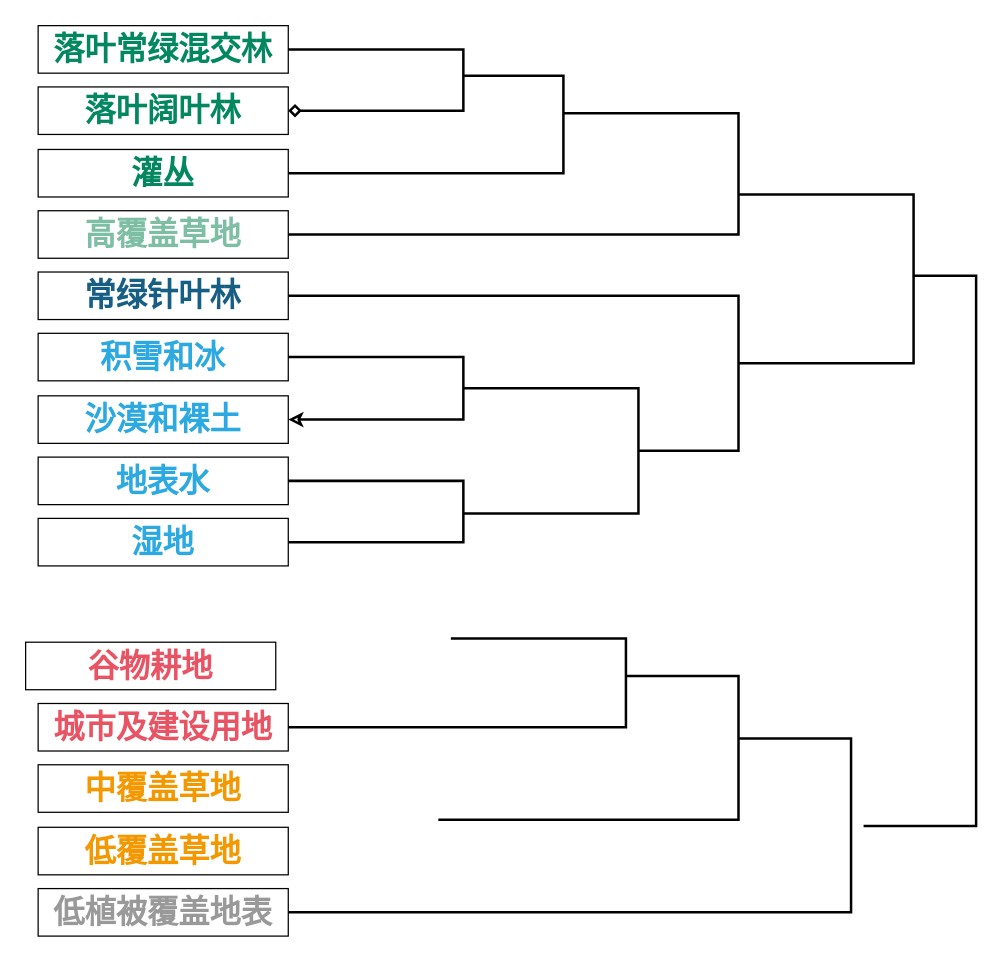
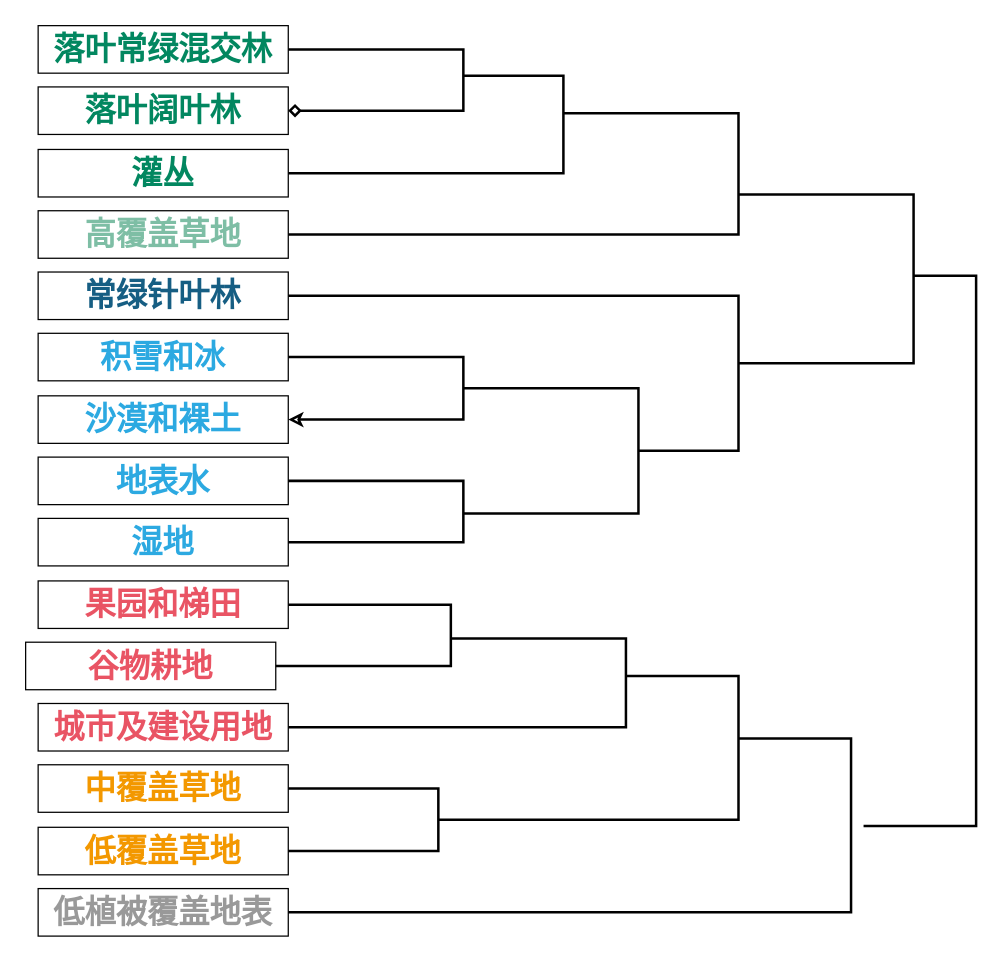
  <mxCell id="0" />
  <mxCell id="1" parent="0" />
  <mxCell id="2" style="edgeStyle=orthogonalEdgeStyle;rounded=0;orthogonalLoop=1;jettySize=auto;html=1;exitX=1;exitY=0.5;exitDx=0;exitDy=0;entryX=1;entryY=0.5;entryDx=0;entryDy=0;fontFamily=仿宋;fontSource=https%3A%2F%2Ffonts.googleapis.com%2Fcss%3Ffamily%3D%25E4%25BB%25BF%25E5%25AE%258B;fontSize=25;fontColor=#028760;strokeWidth=2;startArrow=none;startFill=0;endArrow=diamond;endFill=0;" edge="1" parent="1" source="3" target="4"><mxGeometry relative="1" as="geometry"><Array as="points"><mxPoint x="370" y="39" /><mxPoint x="370" y="88" /></Array></mxGeometry></mxCell>
  <mxCell id="3" value="&lt;div style=&quot;background-color: rgb(255, 255, 255); font-size: 25px; line-height: 20px;&quot;&gt;&lt;span style=&quot;font-size: 25px;&quot;&gt;落叶常绿混交林&lt;/span&gt;&lt;/div&gt;" style="rounded=0;whiteSpace=wrap;html=1;fillColor=none;fontFamily=仿宋;fontSource=https%3A%2F%2Ffonts.googleapis.com%2Fcss%3Ffamily%3D%25E4%25BB%25BF%25E5%25AE%258B;fontStyle=1;fontSize=25;fontColor=#028760;spacing=2;" vertex="1" parent="1"><mxGeometry x="30" y="20" width="200" height="38" as="geometry" /></mxCell>
  <mxCell id="4" value="&lt;div style=&quot;background-color: rgb(255 , 255 , 255) ; line-height: 20px&quot;&gt;落叶阔叶林&lt;br&gt;&lt;/div&gt;" style="rounded=0;whiteSpace=wrap;html=1;fillColor=none;fontFamily=仿宋;fontSource=https%3A%2F%2Ffonts.googleapis.com%2Fcss%3Ffamily%3D%25E4%25BB%25BF%25E5%25AE%258B;fontStyle=1;fontSize=25;fontColor=#028760;spacing=2;" vertex="1" parent="1"><mxGeometry x="30" y="69" width="200" height="38" as="geometry" /></mxCell>
  <mxCell id="5" style="edgeStyle=orthogonalEdgeStyle;rounded=0;orthogonalLoop=1;jettySize=auto;html=1;exitX=1;exitY=0.5;exitDx=0;exitDy=0;startArrow=none;startFill=0;endArrow=none;endFill=0;strokeWidth=2;fontFamily=仿宋;fontSource=https%3A%2F%2Ffonts.googleapis.com%2Fcss%3Ffamily%3D%25E4%25BB%25BF%25E5%25AE%258B;fontSize=25;fontColor=#028760;" edge="1" parent="1" source="6"><mxGeometry relative="1" as="geometry"><mxPoint x="370" y="60" as="targetPoint" /><Array as="points"><mxPoint x="450" y="138" /><mxPoint x="450" y="60" /></Array></mxGeometry></mxCell>
  <mxCell id="6" value="&lt;div style=&quot;background-color: rgb(255 , 255 , 255) ; line-height: 20px&quot;&gt;灌丛&lt;br&gt;&lt;/div&gt;" style="rounded=0;whiteSpace=wrap;html=1;fillColor=none;fontFamily=仿宋;fontSource=https%3A%2F%2Ffonts.googleapis.com%2Fcss%3Ffamily%3D%25E4%25BB%25BF%25E5%25AE%258B;fontStyle=1;fontSize=25;fontColor=#028760;spacing=2;" vertex="1" parent="1"><mxGeometry x="30" y="119" width="200" height="38" as="geometry" /></mxCell>
  <mxCell id="7" style="edgeStyle=orthogonalEdgeStyle;rounded=0;orthogonalLoop=1;jettySize=auto;html=1;exitX=1;exitY=0.5;exitDx=0;exitDy=0;startArrow=none;startFill=0;endArrow=none;endFill=0;strokeWidth=2;fontFamily=仿宋;fontSource=https%3A%2F%2Ffonts.googleapis.com%2Fcss%3Ffamily%3D%25E4%25BB%25BF%25E5%25AE%258B;fontSize=25;fontColor=#028760;" edge="1" parent="1" source="8"><mxGeometry relative="1" as="geometry"><mxPoint x="450" y="90" as="targetPoint" /><Array as="points"><mxPoint x="590" y="187" /><mxPoint x="590" y="90" /></Array></mxGeometry></mxCell>
  <mxCell id="8" value="&lt;div style=&quot;background-color: rgb(255 , 255 , 255) ; line-height: 20px&quot;&gt;&lt;font color=&quot;#7ebea5&quot;&gt;高覆盖草地&lt;/font&gt;&lt;br&gt;&lt;/div&gt;" style="rounded=0;whiteSpace=wrap;html=1;fillColor=none;fontFamily=仿宋;fontSource=https%3A%2F%2Ffonts.googleapis.com%2Fcss%3Ffamily%3D%25E4%25BB%25BF%25E5%25AE%258B;fontStyle=1;fontSize=25;fontColor=#028760;spacing=2;" vertex="1" parent="1"><mxGeometry x="30" y="168" width="200" height="38" as="geometry" /></mxCell>
  <mxCell id="9" style="edgeStyle=orthogonalEdgeStyle;rounded=0;orthogonalLoop=1;jettySize=auto;html=1;exitX=1;exitY=0.5;exitDx=0;exitDy=0;startArrow=none;startFill=0;endArrow=none;endFill=0;strokeWidth=2;fontFamily=仿宋;fontSource=https%3A%2F%2Ffonts.googleapis.com%2Fcss%3Ffamily%3D%25E4%25BB%25BF%25E5%25AE%258B;fontSize=25;fontColor=#028760;" edge="1" parent="1" source="10"><mxGeometry relative="1" as="geometry"><mxPoint x="510" y="360" as="targetPoint" /><Array as="points"><mxPoint x="590" y="236" /><mxPoint x="590" y="360" /></Array></mxGeometry></mxCell>
  <mxCell id="10" value="&lt;div style=&quot;background-color: rgb(255 , 255 , 255) ; line-height: 20px&quot;&gt;&lt;font color=&quot;#165e83&quot;&gt;常绿针叶林&lt;/font&gt;&lt;br&gt;&lt;/div&gt;" style="rounded=0;whiteSpace=wrap;html=1;fillColor=none;fontFamily=仿宋;fontSource=https%3A%2F%2Ffonts.googleapis.com%2Fcss%3Ffamily%3D%25E4%25BB%25BF%25E5%25AE%258B;fontStyle=1;fontSize=25;fontColor=#028760;spacing=2;" vertex="1" parent="1"><mxGeometry x="30" y="217" width="200" height="38" as="geometry" /></mxCell>
  <mxCell id="11" value="&lt;div style=&quot;background-color: rgb(255 , 255 , 255) ; line-height: 20px&quot;&gt;&lt;font color=&quot;#2ca9e1&quot;&gt;湿地&lt;/font&gt;&lt;br&gt;&lt;/div&gt;" style="rounded=0;whiteSpace=wrap;html=1;fillColor=none;fontFamily=仿宋;fontSource=https%3A%2F%2Ffonts.googleapis.com%2Fcss%3Ffamily%3D%25E4%25BB%25BF%25E5%25AE%258B;fontStyle=1;fontSize=25;fontColor=#028760;spacing=2;" vertex="1" parent="1"><mxGeometry x="30" y="414" width="200" height="38" as="geometry" /></mxCell>
  <mxCell id="12" style="edgeStyle=orthogonalEdgeStyle;rounded=0;orthogonalLoop=1;jettySize=auto;html=1;exitX=1;exitY=0.5;exitDx=0;exitDy=0;entryX=1;entryY=0.5;entryDx=0;entryDy=0;startArrow=none;startFill=0;endArrow=classic;endFill=0;strokeWidth=2;fontFamily=仿宋;fontSource=https%3A%2F%2Ffonts.googleapis.com%2Fcss%3Ffamily%3D%25E4%25BB%25BF%25E5%25AE%258B;fontSize=25;fontColor=#028760;" edge="1" parent="1" source="13" target="14"><mxGeometry relative="1" as="geometry"><Array as="points"><mxPoint x="370" y="285" /><mxPoint x="370" y="335" /></Array></mxGeometry></mxCell>
  <mxCell id="13" value="&lt;div style=&quot;background-color: rgb(255 , 255 , 255) ; line-height: 20px&quot;&gt;&lt;font color=&quot;#2ca9e1&quot;&gt;积雪和冰&lt;/font&gt;&lt;br&gt;&lt;/div&gt;" style="rounded=0;whiteSpace=wrap;html=1;fillColor=none;fontFamily=仿宋;fontSource=https%3A%2F%2Ffonts.googleapis.com%2Fcss%3Ffamily%3D%25E4%25BB%25BF%25E5%25AE%258B;fontStyle=1;fontSize=25;fontColor=#028760;spacing=2;" vertex="1" parent="1"><mxGeometry x="30" y="266" width="200" height="38" as="geometry" /></mxCell>
  <mxCell id="14" value="&lt;div style=&quot;background-color: rgb(255 , 255 , 255) ; line-height: 20px&quot;&gt;&lt;font color=&quot;#2ca9e1&quot;&gt;沙漠和裸土&lt;/font&gt;&lt;br&gt;&lt;/div&gt;" style="rounded=0;whiteSpace=wrap;html=1;fillColor=none;fontFamily=仿宋;fontSource=https%3A%2F%2Ffonts.googleapis.com%2Fcss%3Ffamily%3D%25E4%25BB%25BF%25E5%25AE%258B;fontStyle=1;fontSize=25;fontColor=#028760;spacing=2;" vertex="1" parent="1"><mxGeometry x="30" y="316" width="200" height="38" as="geometry" /></mxCell>
  <mxCell id="15" style="edgeStyle=orthogonalEdgeStyle;rounded=0;orthogonalLoop=1;jettySize=auto;html=1;exitX=1;exitY=0.5;exitDx=0;exitDy=0;entryX=1;entryY=0.5;entryDx=0;entryDy=0;startArrow=none;startFill=0;endArrow=none;endFill=0;strokeWidth=2;fontFamily=仿宋;fontSource=https%3A%2F%2Ffonts.googleapis.com%2Fcss%3Ffamily%3D%25E4%25BB%25BF%25E5%25AE%258B;fontSize=25;fontColor=#028760;" edge="1" parent="1" source="16" target="11"><mxGeometry relative="1" as="geometry"><Array as="points"><mxPoint x="370" y="384" /><mxPoint x="370" y="433" /></Array></mxGeometry></mxCell>
  <mxCell id="16" value="&lt;div style=&quot;background-color: rgb(255 , 255 , 255) ; line-height: 20px&quot;&gt;&lt;font color=&quot;#2ca9e1&quot;&gt;地表水&lt;/font&gt;&lt;br&gt;&lt;/div&gt;" style="rounded=0;whiteSpace=wrap;html=1;fillColor=none;fontFamily=仿宋;fontSource=https%3A%2F%2Ffonts.googleapis.com%2Fcss%3Ffamily%3D%25E4%25BB%25BF%25E5%25AE%258B;fontStyle=1;fontSize=25;fontColor=#028760;spacing=2;" vertex="1" parent="1"><mxGeometry x="30" y="365" width="200" height="38" as="geometry" /></mxCell>
+ <mxCell id="17" style="edgeStyle=orthogonalEdgeStyle;rounded=0;orthogonalLoop=1;jettySize=auto;html=1;exitX=1;exitY=0.5;exitDx=0;exitDy=0;entryX=1;entryY=0.5;entryDx=0;entryDy=0;startArrow=none;startFill=0;endArrow=none;endFill=0;strokeWidth=2;fontFamily=仿宋;fontSource=https%3A%2F%2Ffonts.googleapis.com%2Fcss%3Ffamily%3D%25E4%25BB%25BF%25E5%25AE%258B;fontSize=25;fontColor=#028760;" edge="1" parent="1" source="18" target="19"><mxGeometry relative="1" as="geometry"><Array as="points"><mxPoint x="360" y="483" /><mxPoint x="360" y="532" /></Array></mxGeometry></mxCell>
+ <mxCell id="18" value="&lt;div style=&quot;background-color: rgb(255 , 255 , 255) ; line-height: 20px&quot;&gt;&lt;font color=&quot;#e95464&quot;&gt;果园和梯田&lt;/font&gt;&lt;br&gt;&lt;/div&gt;" style="rounded=0;whiteSpace=wrap;html=1;fillColor=none;fontFamily=仿宋;fontSource=https%3A%2F%2Ffonts.googleapis.com%2Fcss%3Ffamily%3D%25E4%25BB%25BF%25E5%25AE%258B;fontStyle=1;fontSize=25;fontColor=#028760;spacing=2;" vertex="1" parent="1"><mxGeometry x="30" y="464" width="200" height="38" as="geometry" /></mxCell>
  <mxCell id="19" value="&lt;div style=&quot;background-color: rgb(255 , 255 , 255) ; line-height: 20px&quot;&gt;&lt;font color=&quot;#e95464&quot;&gt;谷物耕地&lt;/font&gt;&lt;br&gt;&lt;/div&gt;" style="rounded=0;whiteSpace=wrap;html=1;fillColor=none;fontFamily=仿宋;fontSource=https%3A%2F%2Ffonts.googleapis.com%2Fcss%3Ffamily%3D%25E4%25BB%25BF%25E5%25AE%258B;fontStyle=1;fontSize=25;fontColor=#028760;spacing=2;" vertex="1" parent="1"><mxGeometry x="20" y="513" width="200" height="38" as="geometry" /></mxCell>
  <mxCell id="20" style="edgeStyle=orthogonalEdgeStyle;rounded=0;orthogonalLoop=1;jettySize=auto;html=1;exitX=1;exitY=0.5;exitDx=0;exitDy=0;startArrow=none;startFill=0;endArrow=none;endFill=0;strokeWidth=2;fontFamily=仿宋;fontSource=https%3A%2F%2Ffonts.googleapis.com%2Fcss%3Ffamily%3D%25E4%25BB%25BF%25E5%25AE%258B;fontSize=25;fontColor=#028760;" edge="1" parent="1" source="21"><mxGeometry relative="1" as="geometry"><mxPoint x="360" y="510" as="targetPoint" /><Array as="points"><mxPoint x="500" y="581" /><mxPoint x="500" y="510" /></Array></mxGeometry></mxCell>
  <mxCell id="21" value="&lt;div style=&quot;background-color: rgb(255 , 255 , 255) ; line-height: 20px&quot;&gt;&lt;font color=&quot;#e95464&quot;&gt;城市及建设用地&lt;/font&gt;&lt;br&gt;&lt;/div&gt;" style="rounded=0;whiteSpace=wrap;html=1;fillColor=none;fontFamily=仿宋;fontSource=https%3A%2F%2Ffonts.googleapis.com%2Fcss%3Ffamily%3D%25E4%25BB%25BF%25E5%25AE%258B;fontStyle=1;fontSize=25;fontColor=#028760;spacing=2;" vertex="1" parent="1"><mxGeometry x="30" y="562" width="200" height="38" as="geometry" /></mxCell>
+ <mxCell id="22" style="edgeStyle=orthogonalEdgeStyle;rounded=0;orthogonalLoop=1;jettySize=auto;html=1;exitX=1;exitY=0.5;exitDx=0;exitDy=0;entryX=1;entryY=0.5;entryDx=0;entryDy=0;startArrow=none;startFill=0;endArrow=none;endFill=0;strokeWidth=2;fontFamily=仿宋;fontSource=https%3A%2F%2Ffonts.googleapis.com%2Fcss%3Ffamily%3D%25E4%25BB%25BF%25E5%25AE%258B;fontSize=25;fontColor=#028760;" edge="1" parent="1" source="23" target="24"><mxGeometry relative="1" as="geometry"><Array as="points"><mxPoint x="350" y="630" /><mxPoint x="350" y="680" /></Array></mxGeometry></mxCell>
  <mxCell id="23" value="&lt;div style=&quot;background-color: rgb(255 , 255 , 255) ; line-height: 20px&quot;&gt;&lt;font color=&quot;#f39800&quot;&gt;中覆盖草地&lt;/font&gt;&lt;br&gt;&lt;/div&gt;" style="rounded=0;whiteSpace=wrap;html=1;fillColor=none;fontFamily=仿宋;fontSource=https%3A%2F%2Ffonts.googleapis.com%2Fcss%3Ffamily%3D%25E4%25BB%25BF%25E5%25AE%258B;fontStyle=1;fontSize=25;fontColor=#028760;spacing=2;" vertex="1" parent="1"><mxGeometry x="30" y="611" width="200" height="38" as="geometry" /></mxCell>
  <mxCell id="24" value="&lt;div style=&quot;background-color: rgb(255 , 255 , 255) ; line-height: 20px&quot;&gt;&lt;font color=&quot;#f39800&quot;&gt;低覆盖草地&lt;/font&gt;&lt;br&gt;&lt;/div&gt;" style="rounded=0;whiteSpace=wrap;html=1;fillColor=none;fontFamily=仿宋;fontSource=https%3A%2F%2Ffonts.googleapis.com%2Fcss%3Ffamily%3D%25E4%25BB%25BF%25E5%25AE%258B;fontStyle=1;fontSize=25;fontColor=#028760;spacing=2;" vertex="1" parent="1"><mxGeometry x="30" y="661" width="200" height="38" as="geometry" /></mxCell>
  <mxCell id="25" style="edgeStyle=orthogonalEdgeStyle;rounded=0;orthogonalLoop=1;jettySize=auto;html=1;exitX=1;exitY=0.5;exitDx=0;exitDy=0;startArrow=none;startFill=0;endArrow=none;endFill=0;strokeWidth=2;fontFamily=仿宋;fontSource=https%3A%2F%2Ffonts.googleapis.com%2Fcss%3Ffamily%3D%25E4%25BB%25BF%25E5%25AE%258B;fontSize=25;fontColor=#028760;" edge="1" parent="1" source="26"><mxGeometry relative="1" as="geometry"><mxPoint x="590" y="590" as="targetPoint" /><Array as="points"><mxPoint x="680" y="729" /><mxPoint x="680" y="590" /></Array></mxGeometry></mxCell>
  <mxCell id="26" value="&lt;div style=&quot;background-color: rgb(255 , 255 , 255) ; line-height: 20px&quot;&gt;&lt;font color=&quot;#999999&quot;&gt;低植被覆盖地表&lt;/font&gt;&lt;br&gt;&lt;/div&gt;" style="rounded=0;whiteSpace=wrap;html=1;fillColor=none;fontFamily=仿宋;fontSource=https%3A%2F%2Ffonts.googleapis.com%2Fcss%3Ffamily%3D%25E4%25BB%25BF%25E5%25AE%258B;fontStyle=1;fontSize=25;fontColor=#028760;spacing=2;" vertex="1" parent="1"><mxGeometry x="30" y="710" width="200" height="38" as="geometry" /></mxCell>
  <mxCell id="27" style="edgeStyle=orthogonalEdgeStyle;rounded=0;orthogonalLoop=1;jettySize=auto;html=1;startArrow=none;startFill=0;endArrow=none;endFill=0;strokeWidth=2;fontFamily=仿宋;fontSource=https%3A%2F%2Ffonts.googleapis.com%2Fcss%3Ffamily%3D%25E4%25BB%25BF%25E5%25AE%258B;fontSize=25;fontColor=#028760;" edge="1" parent="1"><mxGeometry relative="1" as="geometry"><mxPoint x="370" y="310" as="sourcePoint" /><mxPoint x="370" y="410" as="targetPoint" /><Array as="points"><mxPoint x="370" y="310" /><mxPoint x="510" y="310" /><mxPoint x="510" y="410" /><mxPoint x="370" y="410" /></Array></mxGeometry></mxCell>
  <mxCell id="28" style="edgeStyle=orthogonalEdgeStyle;rounded=0;orthogonalLoop=1;jettySize=auto;html=1;entryX=1;entryY=0.5;entryDx=0;entryDy=0;startArrow=none;startFill=0;endArrow=none;endFill=0;strokeWidth=2;fontFamily=仿宋;fontSource=https%3A%2F%2Ffonts.googleapis.com%2Fcss%3Ffamily%3D%25E4%25BB%25BF%25E5%25AE%258B;fontSize=25;fontColor=#028760;" edge="1" parent="1"><mxGeometry relative="1" as="geometry"><mxPoint x="500" y="540" as="sourcePoint" /><mxPoint x="350" y="655" as="targetPoint" /><Array as="points"><mxPoint x="590" y="540" /><mxPoint x="590" y="655" /></Array></mxGeometry></mxCell>
  <mxCell id="29" style="edgeStyle=orthogonalEdgeStyle;rounded=0;orthogonalLoop=1;jettySize=auto;html=1;startArrow=none;startFill=0;endArrow=none;endFill=0;strokeWidth=2;fontFamily=仿宋;fontSource=https%3A%2F%2Ffonts.googleapis.com%2Fcss%3Ffamily%3D%25E4%25BB%25BF%25E5%25AE%258B;fontSize=25;fontColor=#028760;" edge="1" parent="1"><mxGeometry relative="1" as="geometry"><mxPoint x="590" y="155" as="sourcePoint" /><mxPoint x="590" y="290" as="targetPoint" /><Array as="points"><mxPoint x="590" y="155" /><mxPoint x="730" y="155" /><mxPoint x="730" y="290" /><mxPoint x="590" y="290" /></Array></mxGeometry></mxCell>
  <mxCell id="30" style="edgeStyle=orthogonalEdgeStyle;rounded=0;orthogonalLoop=1;jettySize=auto;html=1;startArrow=none;startFill=0;endArrow=none;endFill=0;strokeWidth=2;fontFamily=仿宋;fontSource=https%3A%2F%2Ffonts.googleapis.com%2Fcss%3Ffamily%3D%25E4%25BB%25BF%25E5%25AE%258B;fontSize=25;fontColor=#028760;" edge="1" parent="1"><mxGeometry relative="1" as="geometry"><mxPoint x="730" y="220" as="sourcePoint" /><mxPoint x="690" y="660" as="targetPoint" /><Array as="points"><mxPoint x="780" y="220" /><mxPoint x="780" y="660" /></Array></mxGeometry></mxCell>
